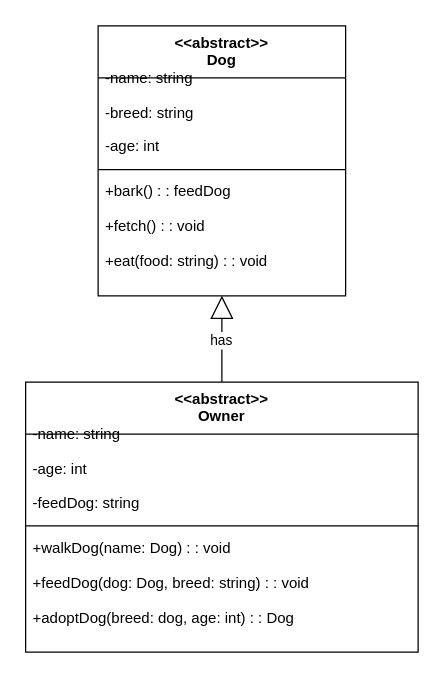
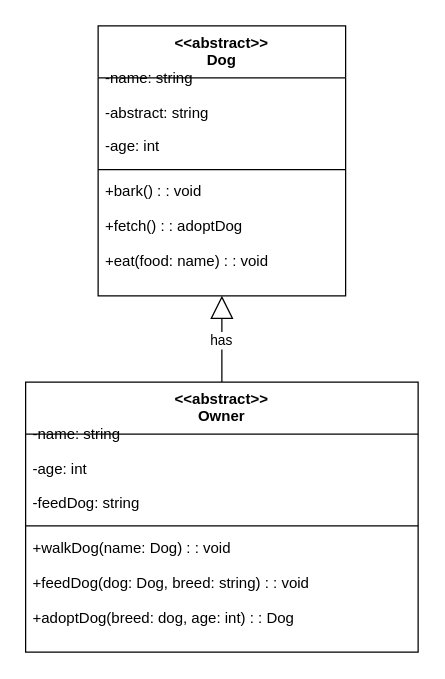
  <mxCell id="0" />
  <mxCell id="1" parent="0" />
  <mxCell id="2" value="&lt;&lt;abstract&gt;&gt;&#10;Dog" style="swimlane;fontStyle=1;align=center;verticalAlign=top;childLayout=stackLayout;horizontal=1;startSize=41.667;horizontalStack=0;resizeParent=1;resizeParentMax=0;resizeLast=0;collapsible=0;marginBottom=0;" parent="1" vertex="1"><mxGeometry x="78" y="20" width="198" height="216" as="geometry" /></mxCell>
  <mxCell id="3" value="-name: string" style="text;strokeColor=none;fillColor=none;align=left;verticalAlign=top;spacingLeft=4;spacingRight=4;overflow=hidden;rotatable=0;points=[[0,0.5],[1,0.5]];portConstraint=eastwest;" parent="2" vertex="1"><mxGeometry y="28" width="198" height="28" as="geometry" /></mxCell>
- <mxCell id="4" value="-breed: string" style="text;strokeColor=none;fillColor=none;align=left;verticalAlign=top;spacingLeft=4;spacingRight=4;overflow=hidden;rotatable=0;points=[[0,0.5],[1,0.5]];portConstraint=eastwest;" parent="2" vertex="1"><mxGeometry y="56" width="198" height="28" as="geometry" /></mxCell>
+ <mxCell id="4" value="-abstract: string" style="text;strokeColor=none;fillColor=none;align=left;verticalAlign=top;spacingLeft=4;spacingRight=4;overflow=hidden;rotatable=0;points=[[0,0.5],[1,0.5]];portConstraint=eastwest;" parent="2" vertex="1"><mxGeometry y="56" width="198" height="28" as="geometry" /></mxCell>
  <mxCell id="5" value="-age: int" style="text;strokeColor=none;fillColor=none;align=left;verticalAlign=top;spacingLeft=4;spacingRight=4;overflow=hidden;rotatable=0;points=[[0,0.5],[1,0.5]];portConstraint=eastwest;" parent="2" vertex="1"><mxGeometry y="83" width="198" height="28" as="geometry" /></mxCell>
  <mxCell id="6" style="line;strokeWidth=1;fillColor=none;align=left;verticalAlign=middle;spacingTop=-1;spacingLeft=3;spacingRight=3;rotatable=0;labelPosition=right;points=[];portConstraint=eastwest;strokeColor=inherit;" parent="2" vertex="1"><mxGeometry y="111" width="198" height="8" as="geometry" /></mxCell>
- <mxCell id="7" value="+bark() : : feedDog" style="text;strokeColor=none;fillColor=none;align=left;verticalAlign=top;spacingLeft=4;spacingRight=4;overflow=hidden;rotatable=0;points=[[0,0.5],[1,0.5]];portConstraint=eastwest;" parent="2" vertex="1"><mxGeometry y="119" width="198" height="28" as="geometry" /></mxCell>
- <mxCell id="8" value="+fetch() : : void" style="text;strokeColor=none;fillColor=none;align=left;verticalAlign=top;spacingLeft=4;spacingRight=4;overflow=hidden;rotatable=0;points=[[0,0.5],[1,0.5]];portConstraint=eastwest;" parent="2" vertex="1"><mxGeometry y="147" width="198" height="28" as="geometry" /></mxCell>
- <mxCell id="9" value="+eat(food: string) : : void" style="text;strokeColor=none;fillColor=none;align=left;verticalAlign=top;spacingLeft=4;spacingRight=4;overflow=hidden;rotatable=0;points=[[0,0.5],[1,0.5]];portConstraint=eastwest;" parent="2" vertex="1"><mxGeometry y="175" width="198" height="28" as="geometry" /></mxCell>
+ <mxCell id="7" value="+bark() : : void" style="text;strokeColor=none;fillColor=none;align=left;verticalAlign=top;spacingLeft=4;spacingRight=4;overflow=hidden;rotatable=0;points=[[0,0.5],[1,0.5]];portConstraint=eastwest;" parent="2" vertex="1"><mxGeometry y="119" width="198" height="28" as="geometry" /></mxCell>
+ <mxCell id="8" value="+fetch() : : adoptDog" style="text;strokeColor=none;fillColor=none;align=left;verticalAlign=top;spacingLeft=4;spacingRight=4;overflow=hidden;rotatable=0;points=[[0,0.5],[1,0.5]];portConstraint=eastwest;" parent="2" vertex="1"><mxGeometry y="147" width="198" height="28" as="geometry" /></mxCell>
+ <mxCell id="9" value="+eat(food: name) : : void" style="text;strokeColor=none;fillColor=none;align=left;verticalAlign=top;spacingLeft=4;spacingRight=4;overflow=hidden;rotatable=0;points=[[0,0.5],[1,0.5]];portConstraint=eastwest;" parent="2" vertex="1"><mxGeometry y="175" width="198" height="28" as="geometry" /></mxCell>
  <mxCell id="10" value="&lt;&lt;abstract&gt;&gt;&#10;Owner" style="swimlane;fontStyle=1;align=center;verticalAlign=top;childLayout=stackLayout;horizontal=1;startSize=41.667;horizontalStack=0;resizeParent=1;resizeParentMax=0;resizeLast=0;collapsible=0;marginBottom=0;" parent="1" vertex="1"><mxGeometry x="20" y="305" width="314" height="216" as="geometry" /></mxCell>
  <mxCell id="11" value="-name: string" style="text;strokeColor=none;fillColor=none;align=left;verticalAlign=top;spacingLeft=4;spacingRight=4;overflow=hidden;rotatable=0;points=[[0,0.5],[1,0.5]];portConstraint=eastwest;" parent="10" vertex="1"><mxGeometry y="28" width="314" height="28" as="geometry" /></mxCell>
  <mxCell id="12" value="-age: int" style="text;strokeColor=none;fillColor=none;align=left;verticalAlign=top;spacingLeft=4;spacingRight=4;overflow=hidden;rotatable=0;points=[[0,0.5],[1,0.5]];portConstraint=eastwest;" parent="10" vertex="1"><mxGeometry y="56" width="314" height="28" as="geometry" /></mxCell>
  <mxCell id="13" value="-feedDog: string" style="text;strokeColor=none;fillColor=none;align=left;verticalAlign=top;spacingLeft=4;spacingRight=4;overflow=hidden;rotatable=0;points=[[0,0.5],[1,0.5]];portConstraint=eastwest;" parent="10" vertex="1"><mxGeometry y="83" width="314" height="28" as="geometry" /></mxCell>
  <mxCell id="14" style="line;strokeWidth=1;fillColor=none;align=left;verticalAlign=middle;spacingTop=-1;spacingLeft=3;spacingRight=3;rotatable=0;labelPosition=right;points=[];portConstraint=eastwest;strokeColor=inherit;" parent="10" vertex="1"><mxGeometry y="111" width="314" height="8" as="geometry" /></mxCell>
  <mxCell id="15" value="+walkDog(name: Dog) : : void" style="text;strokeColor=none;fillColor=none;align=left;verticalAlign=top;spacingLeft=4;spacingRight=4;overflow=hidden;rotatable=0;points=[[0,0.5],[1,0.5]];portConstraint=eastwest;" parent="10" vertex="1"><mxGeometry y="119" width="314" height="28" as="geometry" /></mxCell>
  <mxCell id="16" value="+feedDog(dog: Dog, breed: string) : : void" style="text;strokeColor=none;fillColor=none;align=left;verticalAlign=top;spacingLeft=4;spacingRight=4;overflow=hidden;rotatable=0;points=[[0,0.5],[1,0.5]];portConstraint=eastwest;" parent="10" vertex="1"><mxGeometry y="147" width="314" height="28" as="geometry" /></mxCell>
  <mxCell id="17" value="+adoptDog(breed: dog, age: int) : : Dog" style="text;strokeColor=none;fillColor=none;align=left;verticalAlign=top;spacingLeft=4;spacingRight=4;overflow=hidden;rotatable=0;points=[[0,0.5],[1,0.5]];portConstraint=eastwest;" parent="10" vertex="1"><mxGeometry y="175" width="314" height="28" as="geometry" /></mxCell>
  <mxCell id="18" value="has" style="curved=1;startArrow=block;startSize=16;startFill=0;endArrow=none;exitX=0.5;exitY=1;entryX=0.5;entryY=0;" parent="1" source="2" target="10" edge="1"><mxGeometry relative="1" as="geometry"><Array as="points" /></mxGeometry></mxCell>
